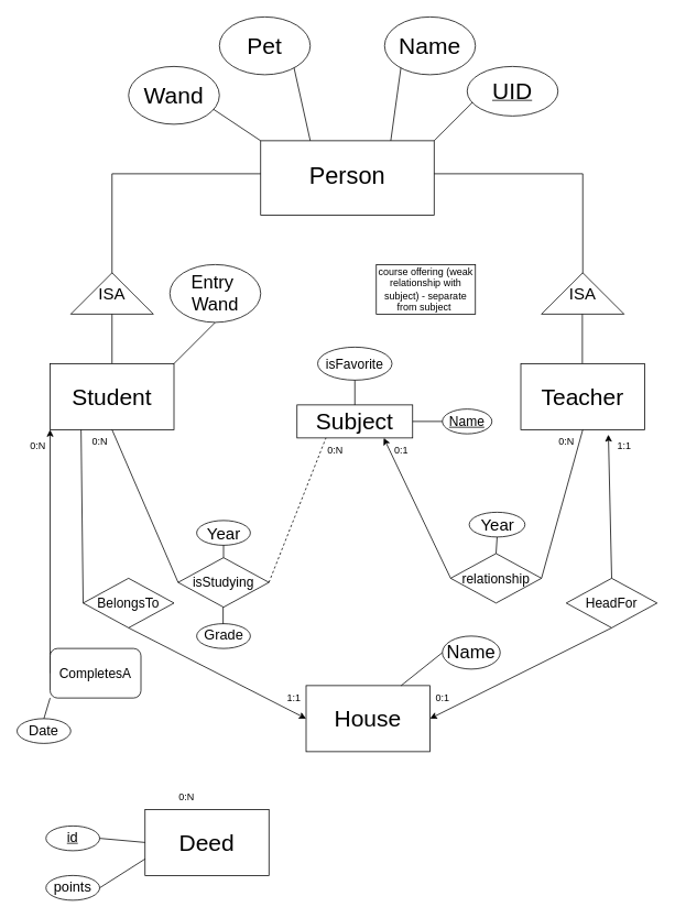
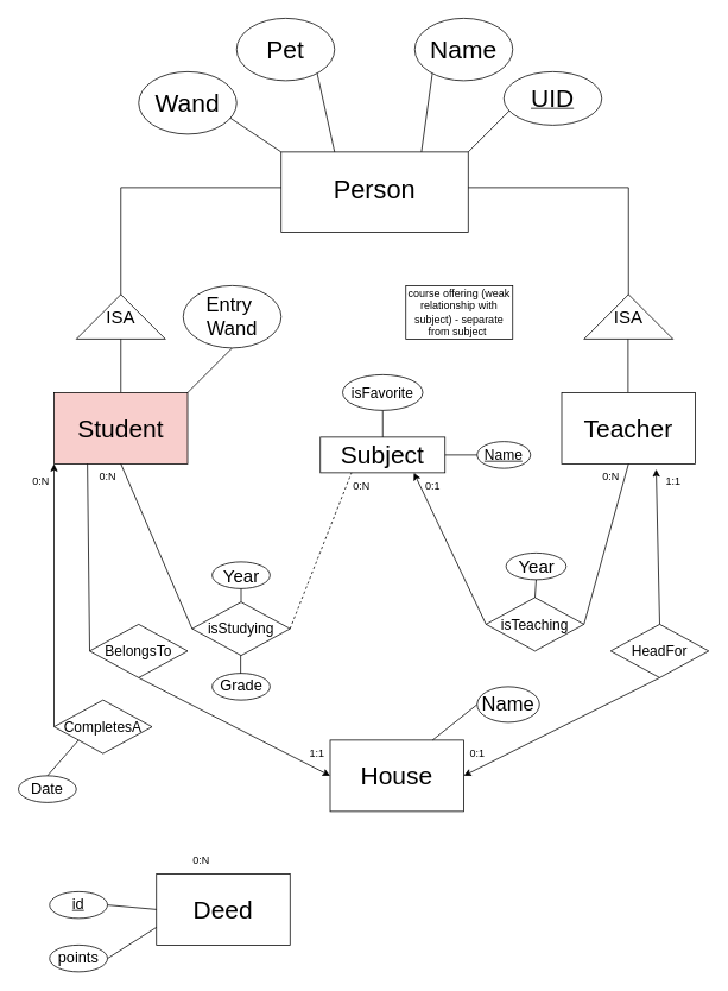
  <mxCell id="0" />
  <mxCell id="1" parent="0" />
  <mxCell id="2" value="&lt;div style=&quot;line-height: 230%;&quot;&gt;&lt;font style=&quot;font-size: 29px;&quot;&gt;Person&lt;/font&gt;&lt;/div&gt;" style="rounded=0;whiteSpace=wrap;html=1;" parent="1" vertex="1"><mxGeometry x="315" y="170" width="210" height="90" as="geometry" /></mxCell>
  <mxCell id="3" value="" style="endArrow=none;html=1;rounded=0;" parent="1" edge="1"><mxGeometry width="50" height="50" relative="1" as="geometry"><mxPoint x="525" y="170" as="sourcePoint" /><mxPoint x="575" y="120" as="targetPoint" /></mxGeometry></mxCell>
  <mxCell id="4" value="&lt;u&gt;&lt;font style=&quot;font-size: 28px;&quot;&gt;UID&lt;/font&gt;&lt;/u&gt;" style="ellipse;whiteSpace=wrap;html=1;" parent="1" vertex="1"><mxGeometry x="565" y="80" width="110" height="60" as="geometry" /></mxCell>
  <mxCell id="5" value="" style="endArrow=none;html=1;rounded=0;exitX=0.75;exitY=0;exitDx=0;exitDy=0;" parent="1" source="2" edge="1"><mxGeometry width="50" height="50" relative="1" as="geometry"><mxPoint x="405" y="230" as="sourcePoint" /><mxPoint x="485" y="80" as="targetPoint" /></mxGeometry></mxCell>
  <mxCell id="6" value="&lt;font style=&quot;font-size: 28px;&quot;&gt;Name&lt;/font&gt;" style="ellipse;whiteSpace=wrap;html=1;" parent="1" vertex="1"><mxGeometry x="465" y="20" width="110" height="70" as="geometry" /></mxCell>
  <mxCell id="7" value="" style="endArrow=none;html=1;rounded=0;exitX=0.75;exitY=0;exitDx=0;exitDy=0;" parent="1" edge="1"><mxGeometry width="50" height="50" relative="1" as="geometry"><mxPoint x="375" y="170" as="sourcePoint" /><mxPoint x="355" y="80" as="targetPoint" /></mxGeometry></mxCell>
  <mxCell id="8" value="&lt;font style=&quot;font-size: 28px;&quot;&gt;Pet&lt;/font&gt;" style="ellipse;whiteSpace=wrap;html=1;" parent="1" vertex="1"><mxGeometry x="265" y="20" width="110" height="70" as="geometry" /></mxCell>
  <mxCell id="9" value="" style="endArrow=none;html=1;rounded=0;exitX=0.75;exitY=0;exitDx=0;exitDy=0;" parent="1" edge="1"><mxGeometry width="50" height="50" relative="1" as="geometry"><mxPoint x="315" y="170" as="sourcePoint" /><mxPoint x="255" y="130" as="targetPoint" /></mxGeometry></mxCell>
  <mxCell id="10" value="&lt;span style=&quot;font-size: 28px;&quot;&gt;Wand&lt;/span&gt;" style="ellipse;whiteSpace=wrap;html=1;" parent="1" vertex="1"><mxGeometry x="155" y="80" width="110" height="70" as="geometry" /></mxCell>
  <mxCell id="11" value="" style="endArrow=none;html=1;rounded=0;" parent="1" edge="1"><mxGeometry width="50" height="50" relative="1" as="geometry"><mxPoint x="135" y="210" as="sourcePoint" /><mxPoint x="315" y="210" as="targetPoint" /></mxGeometry></mxCell>
  <mxCell id="12" value="" style="endArrow=none;html=1;rounded=0;" parent="1" edge="1"><mxGeometry width="50" height="50" relative="1" as="geometry"><mxPoint x="135" y="370" as="sourcePoint" /><mxPoint x="135" y="210" as="targetPoint" /></mxGeometry></mxCell>
  <mxCell id="13" value="&lt;font style=&quot;line-height: 180%; font-size: 20px;&quot;&gt;ISA&lt;/font&gt;" style="triangle;whiteSpace=wrap;html=1;direction=north;" parent="1" vertex="1"><mxGeometry x="85" y="330" width="100" height="50" as="geometry" /></mxCell>
  <mxCell id="14" value="" style="endArrow=none;html=1;rounded=0;" parent="1" edge="1"><mxGeometry width="50" height="50" relative="1" as="geometry"><mxPoint x="135" y="440" as="sourcePoint" /><mxPoint x="135" y="380" as="targetPoint" /></mxGeometry></mxCell>
- <mxCell id="15" value="&lt;font style=&quot;font-size: 28px;&quot;&gt;Student&lt;/font&gt;" style="rounded=0;whiteSpace=wrap;html=1;" parent="1" vertex="1"><mxGeometry x="60" y="440" width="150" height="80" as="geometry" /></mxCell>
+ <mxCell id="15" value="&lt;font style=&quot;font-size: 28px;&quot;&gt;Student&lt;/font&gt;" style="rounded=0;whiteSpace=wrap;html=1;fillColor=#f8cecc;" parent="1" vertex="1"><mxGeometry x="60" y="440" width="150" height="80" as="geometry" /></mxCell>
  <mxCell id="16" value="" style="endArrow=none;html=1;rounded=0;" parent="1" edge="1"><mxGeometry width="50" height="50" relative="1" as="geometry"><mxPoint x="210" y="440" as="sourcePoint" /><mxPoint x="260" y="390" as="targetPoint" /></mxGeometry></mxCell>
  <mxCell id="17" value="&lt;font style=&quot;font-size: 22px;&quot;&gt;Entry&amp;nbsp;&lt;/font&gt;&lt;div&gt;&lt;font style=&quot;font-size: 22px;&quot;&gt;Wand&lt;/font&gt;&lt;/div&gt;" style="ellipse;whiteSpace=wrap;html=1;" parent="1" vertex="1"><mxGeometry x="205" y="320" width="110" height="70" as="geometry" /></mxCell>
  <mxCell id="18" value="" style="endArrow=none;html=1;rounded=0;" parent="1" edge="1"><mxGeometry width="50" height="50" relative="1" as="geometry"><mxPoint x="525" y="210" as="sourcePoint" /><mxPoint x="705" y="210" as="targetPoint" /></mxGeometry></mxCell>
  <mxCell id="19" value="" style="endArrow=none;html=1;rounded=0;" parent="1" edge="1"><mxGeometry width="50" height="50" relative="1" as="geometry"><mxPoint x="705" y="370" as="sourcePoint" /><mxPoint x="705" y="210" as="targetPoint" /></mxGeometry></mxCell>
  <mxCell id="20" value="&lt;font style=&quot;line-height: 180%; font-size: 20px;&quot;&gt;ISA&lt;/font&gt;" style="triangle;whiteSpace=wrap;html=1;direction=north;" parent="1" vertex="1"><mxGeometry x="655" y="330" width="100" height="50" as="geometry" /></mxCell>
  <mxCell id="21" value="" style="endArrow=none;html=1;rounded=0;" parent="1" edge="1"><mxGeometry width="50" height="50" relative="1" as="geometry"><mxPoint x="704.5" y="440" as="sourcePoint" /><mxPoint x="704.5" y="380" as="targetPoint" /></mxGeometry></mxCell>
  <mxCell id="22" value="&lt;font style=&quot;font-size: 28px;&quot;&gt;Teacher&lt;/font&gt;" style="rounded=0;whiteSpace=wrap;html=1;" parent="1" vertex="1"><mxGeometry x="630" y="440" width="150" height="80" as="geometry" /></mxCell>
  <mxCell id="23" value="&lt;font style=&quot;font-size: 28px;&quot;&gt;House&lt;/font&gt;" style="rounded=0;whiteSpace=wrap;html=1;" parent="1" vertex="1"><mxGeometry x="370" y="830" width="150" height="80" as="geometry" /></mxCell>
  <mxCell id="24" value="" style="endArrow=none;html=1;rounded=0;entryX=0;entryY=0.5;entryDx=0;entryDy=0;" parent="1" target="25" edge="1"><mxGeometry width="50" height="50" relative="1" as="geometry"><mxPoint x="485" y="830" as="sourcePoint" /><mxPoint x="535" y="780" as="targetPoint" /></mxGeometry></mxCell>
  <mxCell id="25" value="&lt;span style=&quot;font-size: 22px;&quot;&gt;Name&lt;/span&gt;" style="ellipse;whiteSpace=wrap;html=1;" parent="1" vertex="1"><mxGeometry x="535" y="770" width="70" height="40" as="geometry" /></mxCell>
  <mxCell id="26" value="&lt;font style=&quot;font-size: 16px;&quot;&gt;BelongsTo&lt;/font&gt;" style="rhombus;whiteSpace=wrap;html=1;" parent="1" vertex="1"><mxGeometry x="100" y="700" width="110" height="60" as="geometry" /></mxCell>
  <mxCell id="27" value="" style="endArrow=none;html=1;rounded=0;entryX=0;entryY=0.5;entryDx=0;entryDy=0;exitX=0.25;exitY=1;exitDx=0;exitDy=0;" parent="1" source="15" target="26" edge="1"><mxGeometry width="50" height="50" relative="1" as="geometry"><mxPoint x="215" y="490" as="sourcePoint" /><mxPoint x="255" y="440" as="targetPoint" /></mxGeometry></mxCell>
  <mxCell id="28" value="" style="endArrow=classic;html=1;rounded=0;entryX=0;entryY=0.5;entryDx=0;entryDy=0;exitX=0.5;exitY=1;exitDx=0;exitDy=0;" parent="1" source="26" target="23" edge="1"><mxGeometry width="50" height="50" relative="1" as="geometry"><mxPoint x="210" y="730" as="sourcePoint" /><mxPoint x="429" y="850" as="targetPoint" /></mxGeometry></mxCell>
  <mxCell id="29" value="1:1" style="text;html=1;align=center;verticalAlign=middle;resizable=0;points=[];autosize=1;strokeColor=none;fillColor=none;" parent="1" vertex="1"><mxGeometry x="335" y="830" width="40" height="30" as="geometry" /></mxCell>
  <mxCell id="30" value="0:N" style="text;html=1;align=center;verticalAlign=middle;resizable=0;points=[];autosize=1;strokeColor=none;fillColor=none;" parent="1" vertex="1"><mxGeometry x="100" y="520" width="40" height="30" as="geometry" /></mxCell>
  <mxCell id="31" value="&lt;font style=&quot;font-size: 16px;&quot;&gt;HeadFor&lt;/font&gt;" style="rhombus;whiteSpace=wrap;html=1;" parent="1" vertex="1"><mxGeometry x="685" y="700" width="110" height="60" as="geometry" /></mxCell>
  <mxCell id="32" value="" style="endArrow=classic;html=1;rounded=0;entryX=0.025;entryY=0.033;entryDx=0;entryDy=0;entryPerimeter=0;exitX=0.5;exitY=0;exitDx=0;exitDy=0;" parent="1" source="31" target="33" edge="1"><mxGeometry width="50" height="50" relative="1" as="geometry"><mxPoint x="734.997" y="707.5" as="sourcePoint" /><mxPoint x="704.58" y="525" as="targetPoint" /></mxGeometry></mxCell>
  <mxCell id="33" value="1:1" style="text;html=1;align=center;verticalAlign=middle;resizable=0;points=[];autosize=1;strokeColor=none;fillColor=none;" parent="1" vertex="1"><mxGeometry x="735" y="525" width="40" height="30" as="geometry" /></mxCell>
  <mxCell id="34" value="" style="endArrow=classic;html=1;rounded=0;entryX=1;entryY=0.5;entryDx=0;entryDy=0;exitX=0.5;exitY=1;exitDx=0;exitDy=0;" parent="1" source="31" target="23" edge="1"><mxGeometry width="50" height="50" relative="1" as="geometry"><mxPoint x="465" y="490" as="sourcePoint" /><mxPoint x="510" y="420" as="targetPoint" /></mxGeometry></mxCell>
  <mxCell id="35" value="0:1" style="text;html=1;align=center;verticalAlign=middle;resizable=0;points=[];autosize=1;strokeColor=none;fillColor=none;" parent="1" vertex="1"><mxGeometry x="515" y="830" width="40" height="30" as="geometry" /></mxCell>
  <mxCell id="36" value="&lt;font style=&quot;font-size: 28px;&quot;&gt;Subject&lt;/font&gt;" style="rounded=0;whiteSpace=wrap;html=1;" parent="1" vertex="1"><mxGeometry x="359" y="490" width="140" height="40" as="geometry" /></mxCell>
  <mxCell id="37" value="" style="endArrow=none;html=1;rounded=0;exitX=0.5;exitY=1;exitDx=0;exitDy=0;entryX=0;entryY=0.5;entryDx=0;entryDy=0;" parent="1" source="15" target="38" edge="1"><mxGeometry width="50" height="50" relative="1" as="geometry"><mxPoint x="255" y="520" as="sourcePoint" /><mxPoint x="215" y="590" as="targetPoint" /></mxGeometry></mxCell>
  <mxCell id="38" value="&lt;font style=&quot;font-size: 16px;&quot;&gt;isStudying&lt;/font&gt;" style="rhombus;whiteSpace=wrap;html=1;" parent="1" vertex="1"><mxGeometry x="215" y="675" width="110" height="60" as="geometry" /></mxCell>
  <mxCell id="39" value="&lt;font style=&quot;font-size: 20px;&quot;&gt;Year&lt;/font&gt;" style="ellipse;whiteSpace=wrap;html=1;" parent="1" vertex="1"><mxGeometry x="237.5" y="630" width="65" height="30" as="geometry" /></mxCell>
  <mxCell id="40" value="" style="endArrow=none;html=1;rounded=0;exitX=0.5;exitY=1;exitDx=0;exitDy=0;entryX=0.5;entryY=0;entryDx=0;entryDy=0;" parent="1" source="39" target="38" edge="1"><mxGeometry width="50" height="50" relative="1" as="geometry"><mxPoint x="395" y="705" as="sourcePoint" /><mxPoint x="445" y="655" as="targetPoint" /></mxGeometry></mxCell>
  <mxCell id="41" value="" style="endArrow=none;html=1;rounded=0;exitX=0.5;exitY=1;exitDx=0;exitDy=0;entryX=0.5;entryY=0;entryDx=0;entryDy=0;" parent="1" edge="1"><mxGeometry width="50" height="50" relative="1" as="geometry"><mxPoint x="269.5" y="735" as="sourcePoint" /><mxPoint x="269.5" y="765" as="targetPoint" /></mxGeometry></mxCell>
  <mxCell id="42" value="&lt;font style=&quot;font-size: 17px;&quot;&gt;Grade&lt;/font&gt;" style="ellipse;whiteSpace=wrap;html=1;" parent="1" vertex="1"><mxGeometry x="237.5" y="755" width="65" height="30" as="geometry" /></mxCell>
  <mxCell id="43" value="" style="endArrow=none;html=1;rounded=0;entryX=0.25;entryY=1;entryDx=0;entryDy=0;exitX=1;exitY=0.5;exitDx=0;exitDy=0;dashed=1;" parent="1" source="38" target="36" edge="1"><mxGeometry width="50" height="50" relative="1" as="geometry"><mxPoint x="275" y="630" as="sourcePoint" /><mxPoint x="325" y="580" as="targetPoint" /></mxGeometry></mxCell>
  <mxCell id="44" value="0:N" style="text;html=1;align=center;verticalAlign=middle;resizable=0;points=[];autosize=1;strokeColor=none;fillColor=none;" parent="1" vertex="1"><mxGeometry x="385" y="530" width="40" height="30" as="geometry" /></mxCell>
  <mxCell id="45" style="edgeStyle=orthogonalEdgeStyle;rounded=0;orthogonalLoop=1;jettySize=auto;html=1;exitX=0.5;exitY=1;exitDx=0;exitDy=0;" parent="1" source="25" target="25" edge="1"><mxGeometry relative="1" as="geometry" /></mxCell>
  <mxCell id="46" value="&lt;font style=&quot;font-size: 16px;&quot;&gt;&lt;u&gt;Name&lt;/u&gt;&lt;/font&gt;" style="ellipse;whiteSpace=wrap;html=1;" parent="1" vertex="1"><mxGeometry x="535" y="495" width="60" height="30" as="geometry" /></mxCell>
  <mxCell id="47" value="" style="endArrow=none;html=1;rounded=0;exitX=1;exitY=0.5;exitDx=0;exitDy=0;entryX=0;entryY=0.5;entryDx=0;entryDy=0;" parent="1" source="36" target="46" edge="1"><mxGeometry width="50" height="50" relative="1" as="geometry"><mxPoint x="485" y="555" as="sourcePoint" /><mxPoint x="535" y="505" as="targetPoint" /></mxGeometry></mxCell>
  <mxCell id="48" value="&lt;font style=&quot;font-size: 16px;&quot;&gt;isFavorite&lt;/font&gt;" style="ellipse;whiteSpace=wrap;html=1;" parent="1" vertex="1"><mxGeometry x="384" y="420" width="90" height="40" as="geometry" /></mxCell>
  <mxCell id="49" value="" style="endArrow=none;html=1;rounded=0;exitX=0.5;exitY=0;exitDx=0;exitDy=0;entryX=0.5;entryY=1;entryDx=0;entryDy=0;" parent="1" source="36" target="48" edge="1"><mxGeometry width="50" height="50" relative="1" as="geometry"><mxPoint x="444.5" y="630" as="sourcePoint" /><mxPoint x="444.5" y="575" as="targetPoint" /></mxGeometry></mxCell>
  <mxCell id="50" value="" style="endArrow=none;html=1;rounded=0;exitX=0.5;exitY=1;exitDx=0;exitDy=0;entryX=1;entryY=0.5;entryDx=0;entryDy=0;" parent="1" source="22" target="51" edge="1"><mxGeometry width="50" height="50" relative="1" as="geometry"><mxPoint x="605" y="540" as="sourcePoint" /><mxPoint x="665" y="700" as="targetPoint" /></mxGeometry></mxCell>
- <mxCell id="51" value="&lt;font style=&quot;font-size: 16px;&quot;&gt;relationship&lt;/font&gt;" style="rhombus;whiteSpace=wrap;html=1;" parent="1" vertex="1"><mxGeometry x="545" y="670" width="110" height="60" as="geometry" /></mxCell>
+ <mxCell id="51" value="&lt;font style=&quot;font-size: 16px;&quot;&gt;isTeaching&lt;/font&gt;" style="rhombus;whiteSpace=wrap;html=1;" parent="1" vertex="1"><mxGeometry x="545" y="670" width="110" height="60" as="geometry" /></mxCell>
  <mxCell id="52" value="" style="endArrow=classic;html=1;rounded=0;exitX=0;exitY=0.5;exitDx=0;exitDy=0;entryX=0.75;entryY=1;entryDx=0;entryDy=0;" parent="1" source="51" target="36" edge="1"><mxGeometry width="50" height="50" relative="1" as="geometry"><mxPoint x="395" y="630" as="sourcePoint" /><mxPoint x="445" y="580" as="targetPoint" /></mxGeometry></mxCell>
  <mxCell id="53" value="0:1" style="text;html=1;align=center;verticalAlign=middle;resizable=0;points=[];autosize=1;strokeColor=none;fillColor=none;" parent="1" vertex="1"><mxGeometry x="465" y="530" width="40" height="30" as="geometry" /></mxCell>
  <mxCell id="54" value="&lt;font style=&quot;font-size: 20px;&quot;&gt;Year&lt;/font&gt;" style="ellipse;whiteSpace=wrap;html=1;" parent="1" vertex="1"><mxGeometry x="567.5" y="620" width="67.5" height="30" as="geometry" /></mxCell>
  <mxCell id="55" value="0:N" style="text;html=1;align=center;verticalAlign=middle;resizable=0;points=[];autosize=1;strokeColor=none;fillColor=none;" parent="1" vertex="1"><mxGeometry x="665" y="520" width="40" height="30" as="geometry" /></mxCell>
  <mxCell id="56" value="" style="endArrow=classic;html=1;rounded=0;entryX=0;entryY=1;entryDx=0;entryDy=0;exitX=0;exitY=0.5;exitDx=0;exitDy=0;" parent="1" source="57" target="15" edge="1"><mxGeometry width="50" height="50" relative="1" as="geometry"><mxPoint x="60" y="820" as="sourcePoint" /><mxPoint x="445" y="740" as="targetPoint" /></mxGeometry></mxCell>
- <mxCell id="57" value="&lt;font size=&quot;3&quot;&gt;CompletesA&lt;/font&gt;" style="whiteSpace=wrap;html=1;rounded=1;" parent="1" vertex="1"><mxGeometry x="60" y="785" width="110" height="60" as="geometry" /></mxCell>
+ <mxCell id="57" value="&lt;font size=&quot;3&quot;&gt;CompletesA&lt;/font&gt;" style="rhombus;whiteSpace=wrap;html=1;" parent="1" vertex="1"><mxGeometry x="60" y="785" width="110" height="60" as="geometry" /></mxCell>
  <mxCell id="58" value="" style="endArrow=none;html=1;rounded=0;entryX=0;entryY=1;entryDx=0;entryDy=0;exitX=0.5;exitY=0;exitDx=0;exitDy=0;" parent="1" source="59" target="57" edge="1"><mxGeometry width="50" height="50" relative="1" as="geometry"><mxPoint x="65" y="860" as="sourcePoint" /><mxPoint x="65" y="880" as="targetPoint" /></mxGeometry></mxCell>
  <mxCell id="59" value="&lt;font style=&quot;font-size: 17px;&quot;&gt;Date&lt;/font&gt;" style="ellipse;whiteSpace=wrap;html=1;" parent="1" vertex="1"><mxGeometry x="20" y="870" width="65" height="30" as="geometry" /></mxCell>
  <mxCell id="60" value="&lt;font style=&quot;font-size: 28px;&quot;&gt;Deed&lt;/font&gt;" style="rounded=0;whiteSpace=wrap;html=1;" parent="1" vertex="1"><mxGeometry x="175" y="980" width="150" height="80" as="geometry" /></mxCell>
  <mxCell id="61" value="0:N" style="text;html=1;align=center;verticalAlign=middle;resizable=0;points=[];autosize=1;strokeColor=none;fillColor=none;" parent="1" vertex="1"><mxGeometry x="205" y="950" width="40" height="30" as="geometry" /></mxCell>
  <mxCell id="62" value="&lt;span style=&quot;font-size: 17px;&quot;&gt;&lt;u&gt;id&lt;/u&gt;&lt;/span&gt;" style="ellipse;whiteSpace=wrap;html=1;" parent="1" vertex="1"><mxGeometry x="55" y="1000" width="65" height="30" as="geometry" /></mxCell>
  <mxCell id="63" value="" style="endArrow=none;html=1;rounded=0;exitX=1;exitY=0.5;exitDx=0;exitDy=0;entryX=0;entryY=0.5;entryDx=0;entryDy=0;" parent="1" source="62" target="60" edge="1"><mxGeometry width="50" height="50" relative="1" as="geometry"><mxPoint x="395" y="950" as="sourcePoint" /><mxPoint x="445" y="900" as="targetPoint" /></mxGeometry></mxCell>
  <mxCell id="64" value="&lt;span style=&quot;font-size: 17px;&quot;&gt;points&lt;/span&gt;" style="ellipse;whiteSpace=wrap;html=1;" parent="1" vertex="1"><mxGeometry x="55" y="1060" width="65" height="30" as="geometry" /></mxCell>
  <mxCell id="65" value="" style="endArrow=none;html=1;rounded=0;exitX=1;exitY=0.5;exitDx=0;exitDy=0;entryX=0;entryY=0.75;entryDx=0;entryDy=0;" parent="1" source="64" target="60" edge="1"><mxGeometry width="50" height="50" relative="1" as="geometry"><mxPoint x="135" y="1010" as="sourcePoint" /><mxPoint x="190" y="1015" as="targetPoint" /></mxGeometry></mxCell>
  <mxCell id="66" value="" style="endArrow=none;html=1;rounded=0;exitX=0.5;exitY=1;exitDx=0;exitDy=0;entryX=0.5;entryY=0;entryDx=0;entryDy=0;" edge="1" parent="1" source="54" target="51"><mxGeometry width="50" height="50" relative="1" as="geometry"><mxPoint x="415" y="700" as="sourcePoint" /><mxPoint x="415" y="715" as="targetPoint" /></mxGeometry></mxCell>
  <mxCell id="67" value="course offering (weak relationship with subject) - separate from subject&amp;nbsp;" style="whiteSpace=wrap;html=1;" vertex="1" parent="1"><mxGeometry x="455" y="320" width="120" height="60" as="geometry" /></mxCell>
  <mxCell id="68" value="0:N" style="text;html=1;align=center;verticalAlign=middle;resizable=0;points=[];autosize=1;strokeColor=none;fillColor=none;" vertex="1" parent="1"><mxGeometry x="25" y="525" width="40" height="30" as="geometry" /></mxCell>
